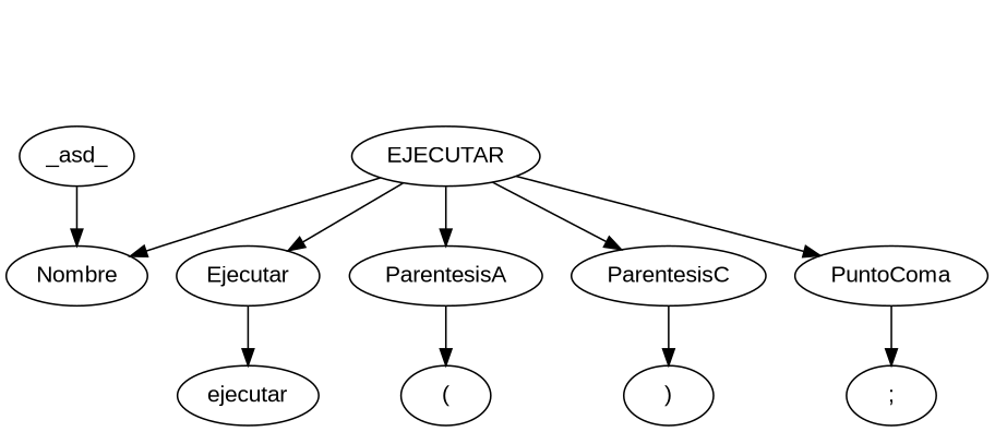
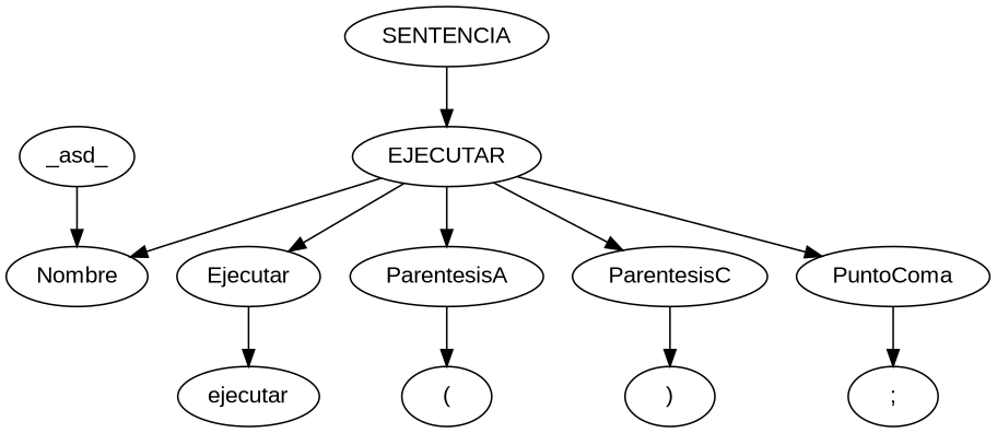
  digraph {
    fontname="Liberation Sans"
    node [fontname="Liberation Sans"]
    edge [fontname="Liberation Sans"]
+   n1 [label=SENTENCIA]
    n2 [label=EJECUTAR]
    n3 [label=Ejecutar]
    n4 [label=Nombre]
    n5 [label=ParentesisA]
    n6 [label=ParentesisC]
    n7 [label=PuntoComa]
    n8 [label=ejecutar]
    n9 [label="("]
    n10 [label=")"]
    n11 [label=";"]
    n12 [label=_asd_]
+   n1 -> n2
    n2 -> n3
    n2 -> n4
    n2 -> n5
    n2 -> n6
    n2 -> n7
    n3 -> n8
    n5 -> n9
    n6 -> n10
    n7 -> n11
    n12 -> n4
  }
